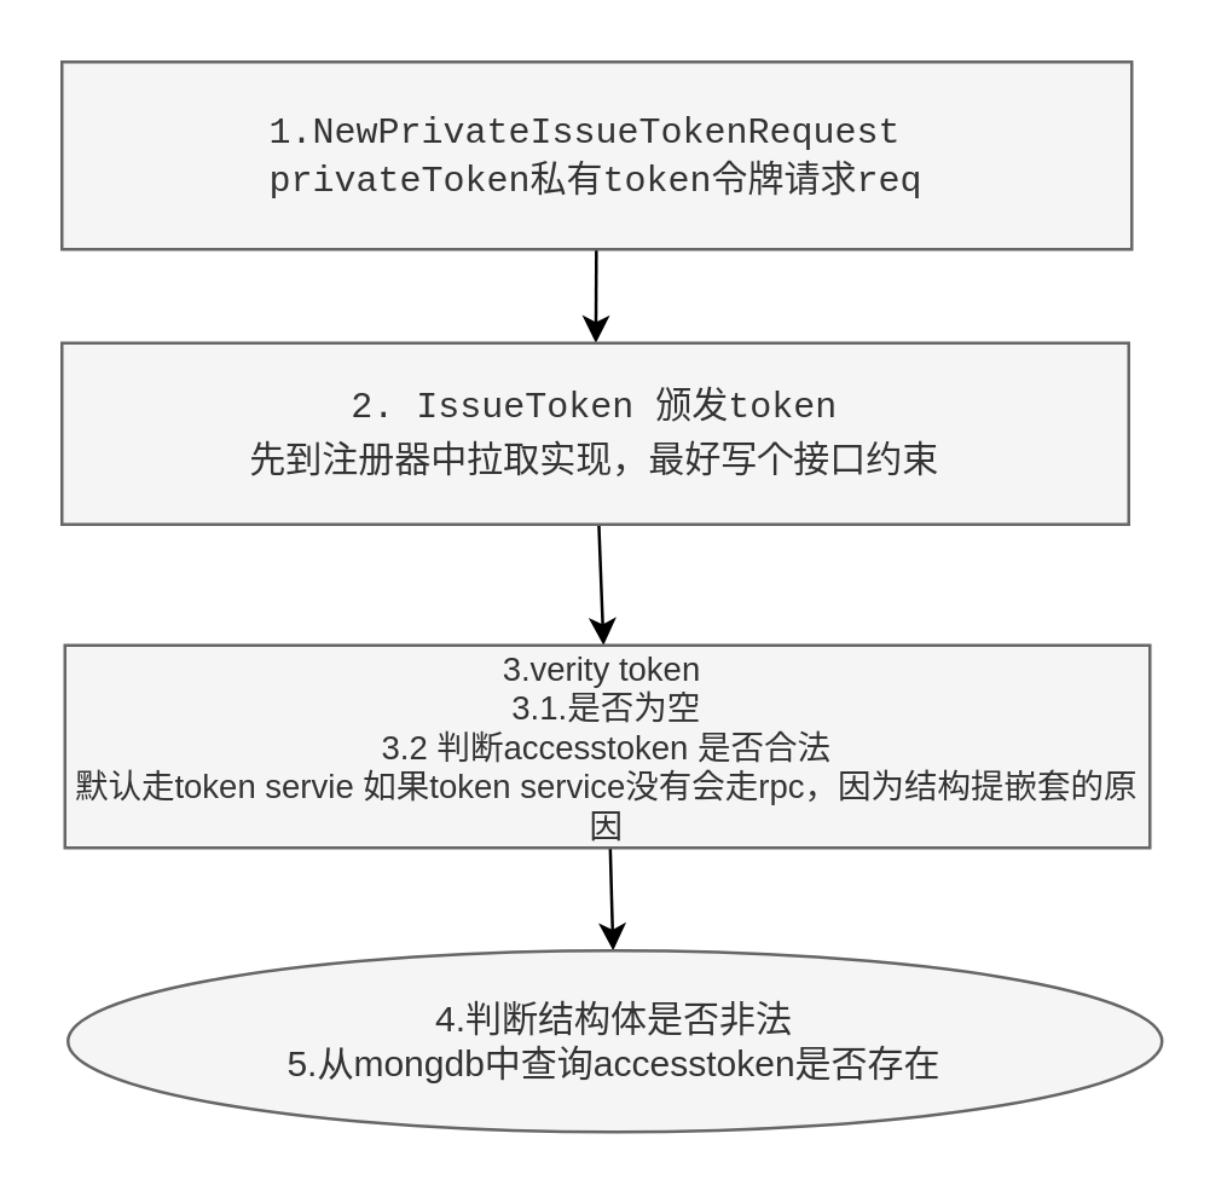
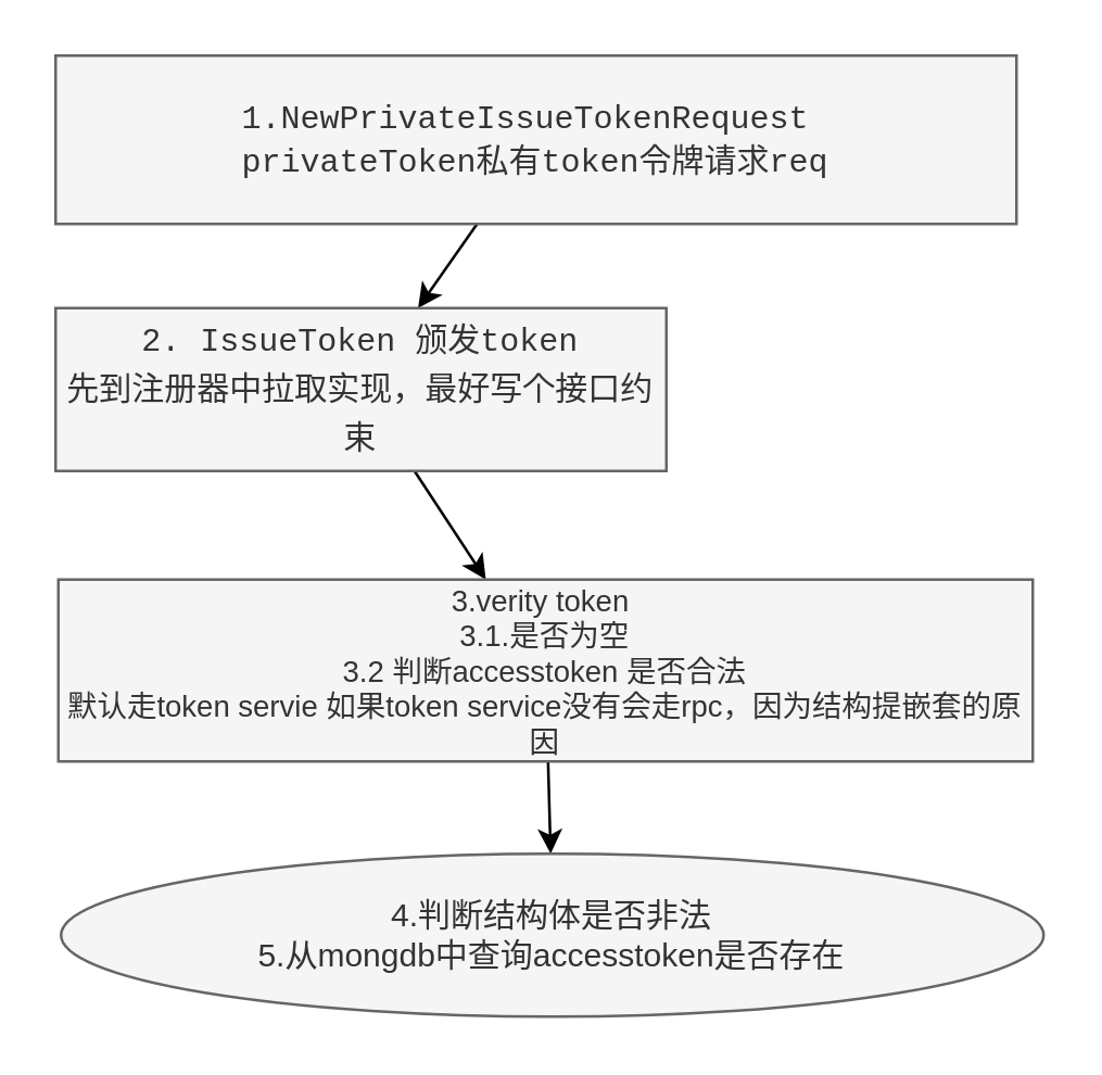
  <mxCell id="0" />
  <mxCell id="1" parent="0" />
  <mxCell id="2" value="" style="edgeStyle=none;html=1;labelBackgroundColor=none;fontSize=11;fontColor=#1A1A1A;" edge="1" parent="1" source="3" target="5"><mxGeometry relative="1" as="geometry" /></mxCell>
  <mxCell id="3" value="&lt;span style=&quot;font-family: Menlo, Monaco, &amp;quot;Courier New&amp;quot;, monospace; text-align: start;&quot;&gt;1.NewPrivateIssueTokenRequest&amp;nbsp;&lt;br&gt;&lt;/span&gt;&lt;span style=&quot;font-family: Menlo, Monaco, &amp;quot;Courier New&amp;quot;, monospace;&quot;&gt;privateToken私有token令牌请求req&lt;/span&gt;" style="rounded=0;whiteSpace=wrap;html=1;fillColor=#f5f5f5;strokeColor=#666666;fontColor=#333333;labelBackgroundColor=none;" parent="1" vertex="1"><mxGeometry x="20" y="20" width="354" height="62" as="geometry" /></mxCell>
  <mxCell id="4" value="" style="edgeStyle=none;html=1;labelBackgroundColor=none;fontSize=11;fontColor=#1A1A1A;" edge="1" parent="1" source="5" target="7"><mxGeometry relative="1" as="geometry" /></mxCell>
- <mxCell id="5" value="&lt;div style=&quot;font-family: Menlo, Monaco, &amp;quot;Courier New&amp;quot;, monospace; font-size: 12px; line-height: 18px;&quot;&gt;&lt;span style=&quot;&quot;&gt;2. IssueToken 颁发token&lt;br&gt;先到注册器中拉取实现，最好写个接口约束&lt;/span&gt;&lt;/div&gt;" style="rounded=0;whiteSpace=wrap;html=1;fontSize=10;fillColor=#f5f5f5;strokeColor=#666666;fontColor=#333333;labelBackgroundColor=none;" parent="1" vertex="1"><mxGeometry x="20" y="113" width="353" height="60" as="geometry" /></mxCell>
+ <mxCell id="5" value="&lt;div style=&quot;font-family: Menlo, Monaco, &amp;quot;Courier New&amp;quot;, monospace; font-size: 12px; line-height: 18px;&quot;&gt;&lt;span style=&quot;&quot;&gt;2. IssueToken 颁发token&lt;br&gt;先到注册器中拉取实现，最好写个接口约束&lt;/span&gt;&lt;/div&gt;" style="rounded=0;whiteSpace=wrap;html=1;fontSize=10;fillColor=#f5f5f5;strokeColor=#666666;fontColor=#333333;labelBackgroundColor=none;" parent="1" vertex="1"><mxGeometry x="20" y="113" width="225" height="60" as="geometry" /></mxCell>
  <mxCell id="6" value="" style="edgeStyle=none;html=1;labelBackgroundColor=none;fontColor=#1A1A1A;" edge="1" parent="1" source="7" target="8"><mxGeometry relative="1" as="geometry" /></mxCell>
  <mxCell id="7" value="&lt;font style=&quot;font-size: 11px;&quot;&gt;3.verity token&amp;nbsp;&lt;br&gt;3.1.是否为空&lt;br&gt;3.2 判断accesstoken 是否合法&lt;br&gt;默认走token servie 如果token service没有会走rpc，因为结构提嵌套的原因&lt;br&gt;&lt;/font&gt;" style="rounded=0;whiteSpace=wrap;html=1;labelBackgroundColor=none;fontSize=10;fontColor=#333333;fillColor=#f5f5f5;strokeColor=#666666;" parent="1" vertex="1"><mxGeometry x="21" y="213" width="359" height="67" as="geometry" /></mxCell>
  <mxCell id="8" value="4.判断结构体是否非法&lt;br&gt;5.从mongdb中查询accesstoken是否存在" style="ellipse;fillColor=#f5f5f5;fontColor=#333333;strokeColor=#666666;labelBackgroundColor=none;whiteSpace=wrap;html=1;" vertex="1" parent="1"><mxGeometry x="22" y="314" width="362" height="60" as="geometry" /></mxCell>
